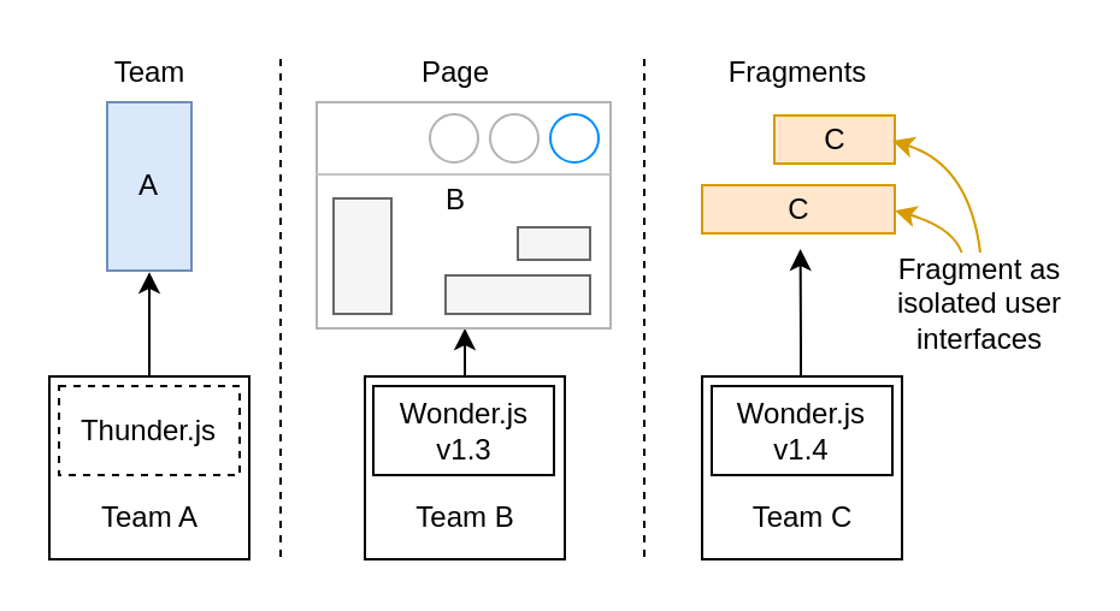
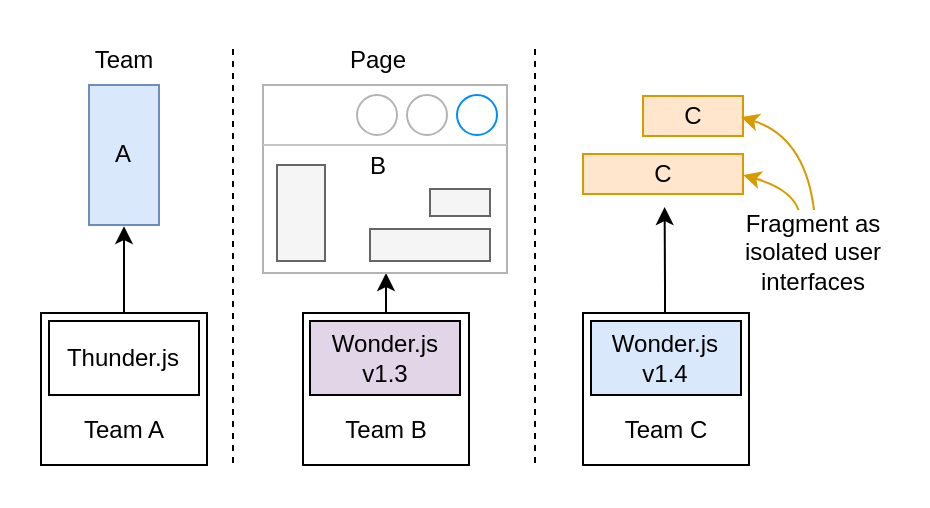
  <mxCell id="0" />
  <mxCell id="1" parent="0" />
  <mxCell id="2" value="" style="rounded=0;whiteSpace=wrap;html=1;strokeColor=#d79b00;fillColor=#ffe6cc;" parent="1" vertex="1"><mxGeometry x="321" y="47.5" width="50" height="20" as="geometry" /></mxCell>
  <mxCell id="3" value="" style="rounded=0;whiteSpace=wrap;html=1;strokeColor=#d79b00;fillColor=#ffe6cc;" parent="1" vertex="1"><mxGeometry x="291" y="76.5" width="80" height="20" as="geometry" /></mxCell>
  <mxCell id="4" value="C" style="text;html=1;strokeColor=none;fillColor=#ffe6cc;align=center;verticalAlign=middle;whiteSpace=wrap;rounded=0;" parent="1" vertex="1"><mxGeometry x="338.5" y="51.5" width="15" height="12" as="geometry" /></mxCell>
  <mxCell id="5" value="C" style="text;html=1;strokeColor=none;fillColor=#ffe6cc;align=center;verticalAlign=middle;whiteSpace=wrap;rounded=0;" parent="1" vertex="1"><mxGeometry x="323.5" y="80.5" width="15" height="12" as="geometry" /></mxCell>
  <mxCell id="6" value="" style="rounded=0;whiteSpace=wrap;html=1;strokeColor=#6c8ebf;fillColor=#dae8fc;" parent="1" vertex="1"><mxGeometry x="44" y="42" width="35" height="70" as="geometry" /></mxCell>
  <mxCell id="7" value="A" style="text;html=1;strokeColor=none;fillColor=none;align=center;verticalAlign=middle;whiteSpace=wrap;rounded=0;fontColor=#000000;" parent="1" vertex="1"><mxGeometry x="55" y="67.5" width="13" height="19" as="geometry" /></mxCell>
  <mxCell id="8" value="Team" style="text;html=1;strokeColor=none;fillColor=none;align=center;verticalAlign=middle;whiteSpace=wrap;rounded=0;" parent="1" vertex="1"><mxGeometry x="31.5" width="60" height="19" as="geometry" y="20" /></mxCell>
  <mxCell id="9" value="Page" style="text;html=1;strokeColor=none;fillColor=none;align=center;verticalAlign=middle;whiteSpace=wrap;rounded=0;" parent="1" vertex="1"><mxGeometry x="159" width="60" height="19" as="geometry" y="20" /></mxCell>
- <mxCell id="10" value="Fragments" style="text;html=1;strokeColor=none;fillColor=none;align=center;verticalAlign=middle;whiteSpace=wrap;rounded=0;" parent="1" vertex="1"><mxGeometry x="301" width="60" height="19" as="geometry" y="20" /></mxCell>
  <mxCell id="11" style="edgeStyle=orthogonalEdgeStyle;rounded=0;orthogonalLoop=1;jettySize=auto;html=1;" parent="1" source="12" edge="1"><mxGeometry relative="1" as="geometry"><mxPoint x="61.5" y="112.571" as="targetPoint" /></mxGeometry></mxCell>
  <mxCell id="12" value="" style="rounded=0;whiteSpace=wrap;html=1;" parent="1" vertex="1"><mxGeometry x="20" y="156" width="83" height="76" as="geometry" /></mxCell>
- <mxCell id="13" value="Thunder.js" style="rounded=0;whiteSpace=wrap;html=1;dashed=1;" parent="1" vertex="1"><mxGeometry x="24" y="160" width="75" height="37" as="geometry" /></mxCell>
+ <mxCell id="13" value="Thunder.js" style="rounded=0;whiteSpace=wrap;html=1;" parent="1" vertex="1"><mxGeometry x="24" y="160" width="75" height="37" as="geometry" /></mxCell>
  <mxCell id="14" style="edgeStyle=orthogonalEdgeStyle;rounded=0;orthogonalLoop=1;jettySize=auto;html=1;entryX=0.509;entryY=0.998;entryDx=0;entryDy=0;entryPerimeter=0;" parent="1" source="15" target="28" edge="1"><mxGeometry relative="1" as="geometry" /></mxCell>
  <mxCell id="15" value="" style="rounded=0;whiteSpace=wrap;html=1;" parent="1" vertex="1"><mxGeometry x="151" y="156" width="83" height="76" as="geometry" /></mxCell>
- <mxCell id="16" value="Wonder.js&lt;br&gt;v1.3" style="rounded=0;whiteSpace=wrap;html=1;" parent="1" vertex="1"><mxGeometry x="154.5" y="160" width="75" height="37" as="geometry" /></mxCell>
+ <mxCell id="16" value="Wonder.js&lt;br&gt;v1.3" style="rounded=0;whiteSpace=wrap;html=1;fillColor=#e1d5e7;" parent="1" vertex="1"><mxGeometry x="154.5" y="160" width="75" height="37" as="geometry" /></mxCell>
  <mxCell id="17" style="edgeStyle=orthogonalEdgeStyle;rounded=0;orthogonalLoop=1;jettySize=auto;html=1;entryX=0.498;entryY=1.017;entryDx=0;entryDy=0;entryPerimeter=0;" parent="1" edge="1"><mxGeometry relative="1" as="geometry"><mxPoint x="330.486" y="183" as="sourcePoint" /><mxPoint x="331.804" y="103.02" as="targetPoint" /><Array as="points"><mxPoint x="332" y="183" /><mxPoint x="332" y="143" /></Array></mxGeometry></mxCell>
  <mxCell id="18" value="" style="rounded=0;whiteSpace=wrap;html=1;" parent="1" vertex="1"><mxGeometry x="291" y="156" width="83" height="76" as="geometry" /></mxCell>
- <mxCell id="19" value="Wonder.js&lt;br&gt;v1.4" style="rounded=0;whiteSpace=wrap;html=1;" parent="1" vertex="1"><mxGeometry x="295" y="160" width="75" height="37" as="geometry" /></mxCell>
+ <mxCell id="19" value="Wonder.js&lt;br&gt;v1.4" style="rounded=0;whiteSpace=wrap;html=1;fillColor=#dae8fc;" parent="1" vertex="1"><mxGeometry x="295" y="160" width="75" height="37" as="geometry" /></mxCell>
  <mxCell id="20" value="" style="endArrow=none;dashed=1;html=1;rounded=0;" parent="1" edge="1"><mxGeometry width="50" height="50" relative="1" as="geometry"><mxPoint x="116" y="231" as="sourcePoint" /><mxPoint x="116" y="23" as="targetPoint" /></mxGeometry></mxCell>
  <mxCell id="21" value="" style="endArrow=none;dashed=1;html=1;rounded=0;" parent="1" edge="1"><mxGeometry width="50" height="50" relative="1" as="geometry"><mxPoint x="267" y="231" as="sourcePoint" /><mxPoint x="267" y="23" as="targetPoint" /></mxGeometry></mxCell>
  <mxCell id="22" value="Team A" style="text;html=1;strokeColor=none;fillColor=none;align=center;verticalAlign=middle;whiteSpace=wrap;rounded=0;" parent="1" vertex="1"><mxGeometry x="31.5" y="200" width="60" height="30" as="geometry" /></mxCell>
  <mxCell id="23" value="Team B" style="text;html=1;strokeColor=none;fillColor=none;align=center;verticalAlign=middle;whiteSpace=wrap;rounded=0;" parent="1" vertex="1"><mxGeometry x="162.5" y="200" width="60" height="30" as="geometry" /></mxCell>
  <mxCell id="24" value="Team C" style="text;html=1;strokeColor=none;fillColor=none;align=center;verticalAlign=middle;whiteSpace=wrap;rounded=0;" parent="1" vertex="1"><mxGeometry x="302.5" y="200" width="60" height="30" as="geometry" /></mxCell>
  <mxCell id="25" value="Fragment as isolated user interfaces" style="text;html=1;strokeColor=none;fillColor=none;align=center;verticalAlign=middle;whiteSpace=wrap;rounded=0;" parent="1" vertex="1"><mxGeometry x="370" y="104.5" width="73" height="43" as="geometry" /></mxCell>
  <mxCell id="26" value="" style="curved=1;endArrow=classic;html=1;rounded=0;exitX=0.5;exitY=0;exitDx=0;exitDy=0;fillColor=#ffe6cc;strokeColor=#d79b00;" parent="1" source="25" edge="1"><mxGeometry width="50" height="50" relative="1" as="geometry"><mxPoint x="438" y="118" as="sourcePoint" /><mxPoint x="370" y="58" as="targetPoint" /><Array as="points"><mxPoint x="402" y="68" /></Array></mxGeometry></mxCell>
  <mxCell id="27" value="" style="curved=1;endArrow=classic;html=1;rounded=0;fillColor=#ffe6cc;strokeColor=#d79b00;" parent="1" source="25" edge="1"><mxGeometry width="50" height="50" relative="1" as="geometry"><mxPoint x="446" y="130.5" as="sourcePoint" /><mxPoint x="371" y="87" as="targetPoint" /><Array as="points"><mxPoint x="395" y="94" /></Array></mxGeometry></mxCell>
  <mxCell id="28" value="" style="strokeWidth=1;shadow=0;dashed=0;align=center;html=1;shape=mxgraph.mockup.containers.window;align=left;verticalAlign=top;spacingLeft=8;strokeColor2=#008cff;strokeColor3=#c4c4c4;fontColor=#666666;mainText=;fontSize=17;labelBackgroundColor=none;strokeColor=#B3B3B3;" parent="1" vertex="1"><mxGeometry x="131" y="42" width="122" height="94" as="geometry" /></mxCell>
  <mxCell id="29" value="" style="rounded=0;whiteSpace=wrap;html=1;fontColor=#333333;strokeColor=#666666;fillColor=#f5f5f5;" parent="1" vertex="1"><mxGeometry x="138" y="82" width="24" height="48" as="geometry" /></mxCell>
  <mxCell id="30" value="" style="rounded=0;whiteSpace=wrap;html=1;strokeColor=#666666;fillColor=#f5f5f5;fontColor=#333333;" parent="1" vertex="1"><mxGeometry x="214.5" y="94" width="30" height="13.5" as="geometry" /></mxCell>
  <mxCell id="31" value="" style="rounded=0;whiteSpace=wrap;html=1;strokeColor=#666666;fillColor=#f5f5f5;fontColor=#333333;" parent="1" vertex="1"><mxGeometry x="184.5" y="114" width="60" height="16" as="geometry" /></mxCell>
  <mxCell id="32" value="B" style="text;html=1;strokeColor=none;fillColor=none;align=center;verticalAlign=middle;whiteSpace=wrap;rounded=0;" parent="1" vertex="1"><mxGeometry x="180" y="75" width="18" height="16" as="geometry" /></mxCell>
